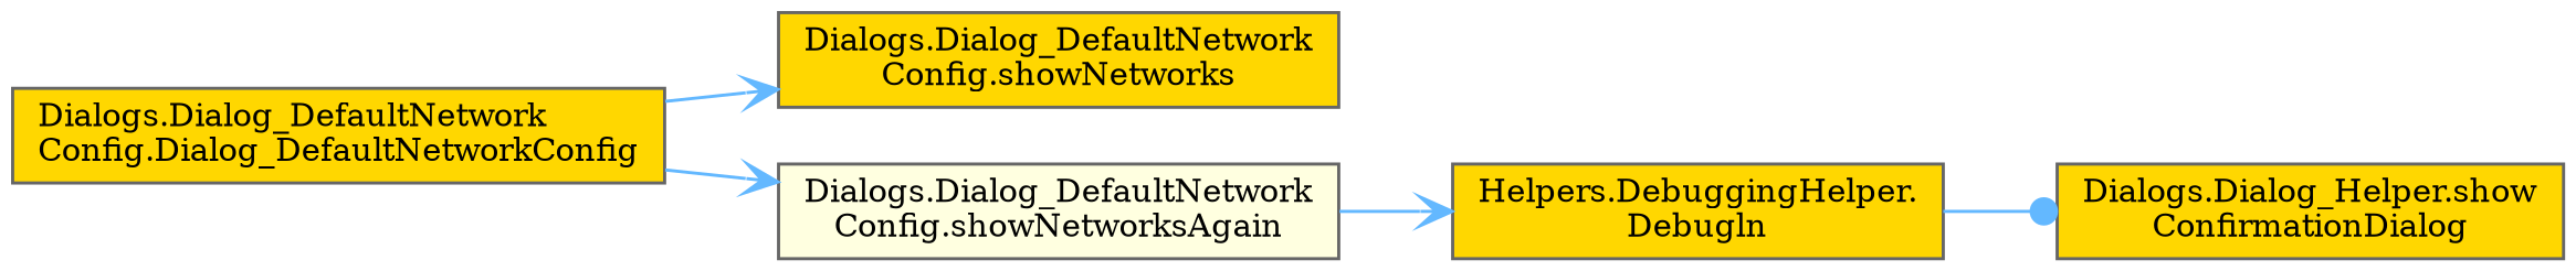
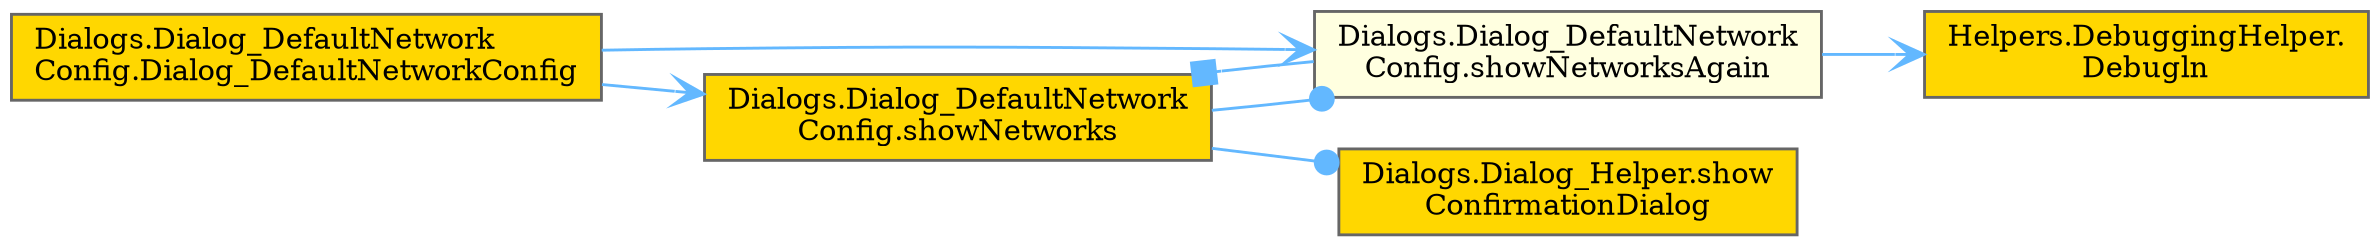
  digraph {
    fontname="DejaVu Serif"
    rankdir=LR
    node [color=grey40 fillcolor=gold fontname="DejaVu Serif" fontsize=10 shape=box style=filled]
    edge [arrowhead=vee color=steelblue1 fontname="DejaVu Serif" fontsize=10 labelfontname=Helvetica labelfontsize=10 style=solid]
    n1 [color=gray40 fontcolor=black height=0.2 label="Dialogs.Dialog_DefaultNetwork\lConfig.Dialog_DefaultNetworkConfig" width=0.4]
    n2 [height=0.2 label="Dialogs.Dialog_DefaultNetwork\lConfig.showNetworks" width=0.4]
    n3 [fillcolor=lightyellow height=0.2 label="Dialogs.Dialog_DefaultNetwork\lConfig.showNetworksAgain" width=0.4]
    n4 [height=0.2 label="Dialogs.Dialog_Helper.show\lConfirmationDialog" width=0.4]
    n5 [height=0.2 label="Helpers.DebuggingHelper.\lDebugln" width=0.4]
    n1 -> n2
    n1 -> n3
-   n5 -> n4 [arrowhead=dot]
+   n2 -> n3 [arrowhead=dot]
+   n2 -> n4 [arrowhead=dot]
+   n3 -> n2 [arrowhead=box]
    n3 -> n5
  }
